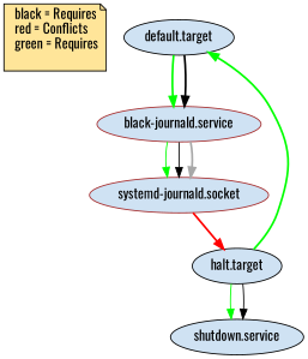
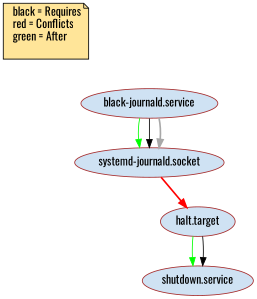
  digraph {
    fontname=Oswald
    node [fillcolor="#CFE2F3" fontname=Oswald style=filled color=brown]
    edge [color=green fontname=Oswald style=bold]
-   n1 [fillcolor="#FFE599" label=< black = Requires<BR ALIGN="LEFT"/> red = Conflicts<BR ALIGN="LEFT"/> green = Requires<BR ALIGN="LEFT"/> > shape=note color=""]
-   "default.target" [color=black]
+   n1 [fillcolor="#FFE599" label=< black = Requires<BR ALIGN="LEFT"/> red = Conflicts<BR ALIGN="LEFT"/> green = After<BR ALIGN="LEFT"/> > shape=note color=""]
    n3 [label="black-journald.service"]
    "systemd-journald.socket"
-   "halt.target" [color=black]
-   "shutdown.service" [color=black]
-   "default.target" -> n3
-   "default.target" -> n3 [color=black]
+   "halt.target"
+   "shutdown.service"
    n3 -> "systemd-journald.socket" [style=solid]
    n3 -> "systemd-journald.socket" [color=black style=solid]
    n3 -> "systemd-journald.socket" [color=grey66]
    "systemd-journald.socket" -> "halt.target" [color=red]
-   "halt.target" -> "default.target"
    "halt.target" -> "shutdown.service" [style=solid]
    "halt.target" -> "shutdown.service" [color=black style=solid]
  }
